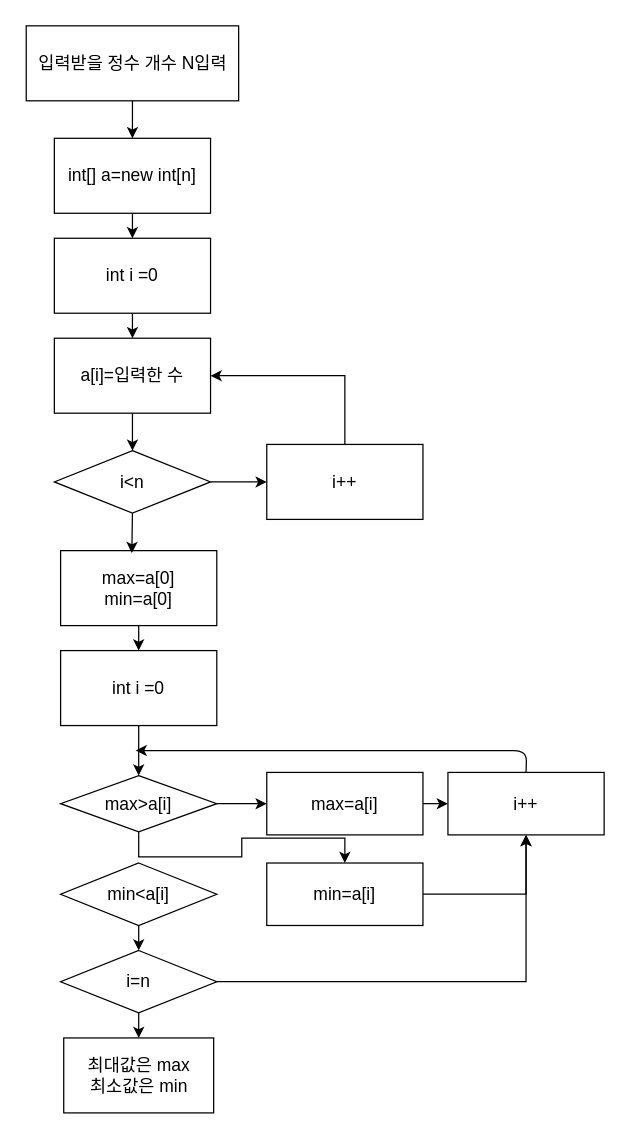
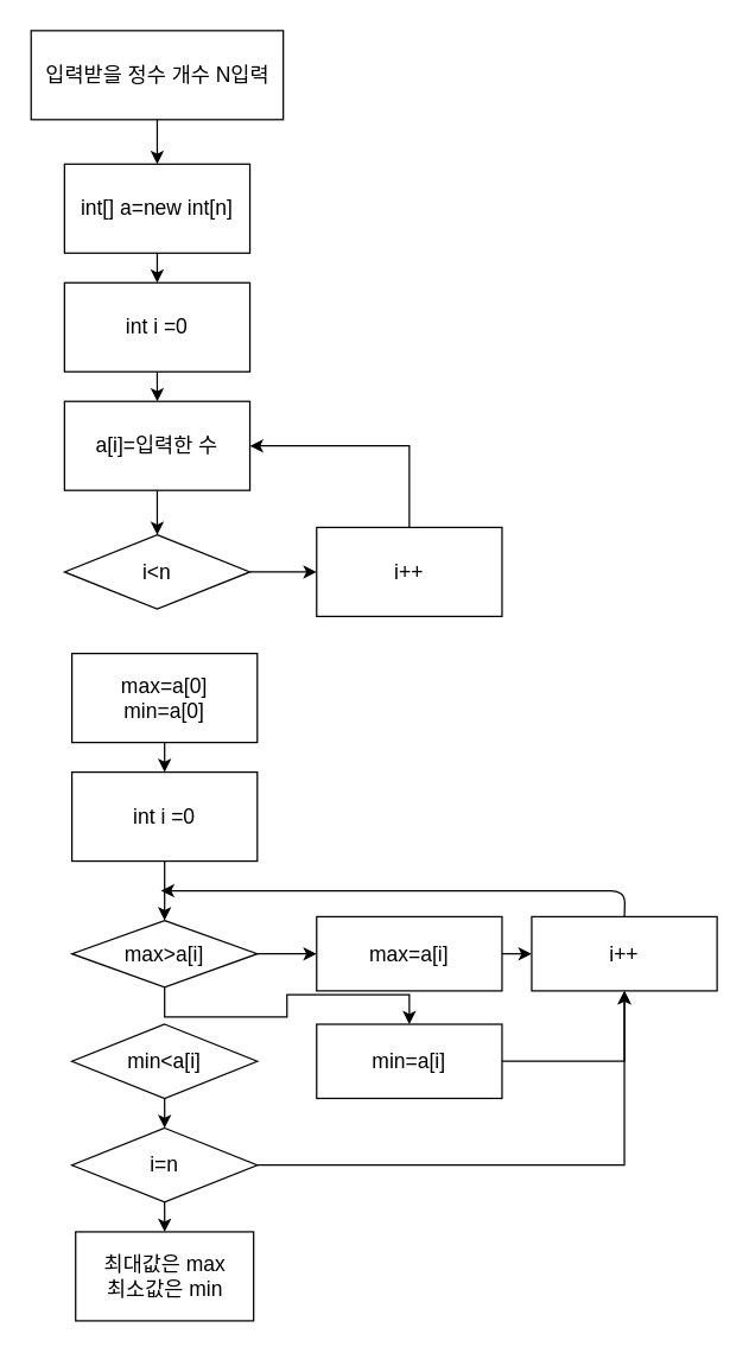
  <mxCell id="0" />
  <mxCell id="1" parent="0" />
  <mxCell id="2" style="edgeStyle=orthogonalEdgeStyle;rounded=0;orthogonalLoop=1;jettySize=auto;html=1;exitX=0.5;exitY=1;exitDx=0;exitDy=0;entryX=0.5;entryY=0;entryDx=0;entryDy=0;fontSize=14;" edge="1" parent="1" source="3" target="5"><mxGeometry relative="1" as="geometry" /></mxCell>
  <mxCell id="3" value="입력받을 정수 개수 N입력" style="rounded=0;whiteSpace=wrap;html=1;fontSize=14;" vertex="1" parent="1"><mxGeometry x="20.5" y="20" width="170" height="60" as="geometry" /></mxCell>
  <mxCell id="4" style="edgeStyle=orthogonalEdgeStyle;rounded=0;orthogonalLoop=1;jettySize=auto;html=1;exitX=0.5;exitY=1;exitDx=0;exitDy=0;entryX=0.5;entryY=0;entryDx=0;entryDy=0;fontSize=14;" edge="1" parent="1" source="5" target="24"><mxGeometry relative="1" as="geometry" /></mxCell>
  <mxCell id="5" value="int[] a=new int[n]" style="rounded=0;whiteSpace=wrap;html=1;fontSize=14;" vertex="1" parent="1"><mxGeometry x="43" y="110" width="125" height="60" as="geometry" /></mxCell>
  <mxCell id="6" style="edgeStyle=orthogonalEdgeStyle;rounded=0;orthogonalLoop=1;jettySize=auto;html=1;exitX=0.5;exitY=1;exitDx=0;exitDy=0;entryX=0.5;entryY=0;entryDx=0;entryDy=0;fontSize=14;" edge="1" parent="1" source="7" target="9"><mxGeometry relative="1" as="geometry" /></mxCell>
  <mxCell id="7" value="max=a[0]&lt;br&gt;min=a[0]" style="rounded=0;whiteSpace=wrap;html=1;fontSize=14;" vertex="1" parent="1"><mxGeometry x="48" y="440" width="125" height="60" as="geometry" /></mxCell>
  <mxCell id="8" style="edgeStyle=orthogonalEdgeStyle;rounded=0;orthogonalLoop=1;jettySize=auto;html=1;exitX=0.5;exitY=1;exitDx=0;exitDy=0;entryX=0.5;entryY=0;entryDx=0;entryDy=0;fontSize=14;" edge="1" parent="1" source="9" target="15"><mxGeometry relative="1" as="geometry" /></mxCell>
  <mxCell id="9" value="int i =0" style="rounded=0;whiteSpace=wrap;html=1;fontSize=14;" vertex="1" parent="1"><mxGeometry x="48" y="520" width="125" height="60" as="geometry" /></mxCell>
  <mxCell id="10" style="edgeStyle=orthogonalEdgeStyle;rounded=0;orthogonalLoop=1;jettySize=auto;html=1;exitX=1;exitY=0.5;exitDx=0;exitDy=0;entryX=0.5;entryY=1;entryDx=0;entryDy=0;fontSize=14;" edge="1" parent="1" source="12" target="22"><mxGeometry relative="1" as="geometry" /></mxCell>
  <mxCell id="11" style="edgeStyle=orthogonalEdgeStyle;rounded=0;orthogonalLoop=1;jettySize=auto;html=1;exitX=0.5;exitY=1;exitDx=0;exitDy=0;entryX=0.5;entryY=0;entryDx=0;entryDy=0;fontSize=14;" edge="1" parent="1" source="12" target="33"><mxGeometry relative="1" as="geometry" /></mxCell>
  <mxCell id="12" value="i=n" style="rhombus;whiteSpace=wrap;html=1;fontSize=14;" vertex="1" parent="1"><mxGeometry x="48" y="760" width="125" height="50" as="geometry" /></mxCell>
  <mxCell id="13" style="edgeStyle=orthogonalEdgeStyle;rounded=0;orthogonalLoop=1;jettySize=auto;html=1;exitX=1;exitY=0.5;exitDx=0;exitDy=0;fontSize=14;" edge="1" parent="1" source="15" target="21"><mxGeometry relative="1" as="geometry" /></mxCell>
  <mxCell id="14" style="edgeStyle=orthogonalEdgeStyle;rounded=0;orthogonalLoop=1;jettySize=auto;html=1;exitX=0.5;exitY=1;exitDx=0;exitDy=0;fontSize=14;" edge="1" parent="1" source="15" target="19"><mxGeometry relative="1" as="geometry" /></mxCell>
  <mxCell id="15" value="max&amp;gt;a[i]" style="rhombus;whiteSpace=wrap;html=1;fontSize=14;" vertex="1" parent="1"><mxGeometry x="48" y="620" width="125" height="45" as="geometry" /></mxCell>
  <mxCell id="16" style="edgeStyle=orthogonalEdgeStyle;rounded=0;orthogonalLoop=1;jettySize=auto;html=1;exitX=0.5;exitY=1;exitDx=0;exitDy=0;entryX=0.5;entryY=0;entryDx=0;entryDy=0;fontSize=14;" edge="1" parent="1" source="17"><mxGeometry relative="1" as="geometry"><mxPoint x="110.5" y="760" as="targetPoint" /></mxGeometry></mxCell>
  <mxCell id="17" value="min&amp;lt;a[i]" style="rhombus;whiteSpace=wrap;html=1;fontSize=14;" vertex="1" parent="1"><mxGeometry x="48" y="690" width="125" height="50" as="geometry" /></mxCell>
  <mxCell id="18" style="edgeStyle=orthogonalEdgeStyle;rounded=0;orthogonalLoop=1;jettySize=auto;html=1;exitX=1;exitY=0.5;exitDx=0;exitDy=0;entryX=0.5;entryY=1;entryDx=0;entryDy=0;fontSize=14;" edge="1" parent="1" source="19" target="22"><mxGeometry relative="1" as="geometry" /></mxCell>
  <mxCell id="19" value="min=a[i]" style="rounded=0;whiteSpace=wrap;html=1;fontSize=14;" vertex="1" parent="1"><mxGeometry x="213" y="690" width="125" height="50" as="geometry" /></mxCell>
  <mxCell id="20" style="edgeStyle=orthogonalEdgeStyle;rounded=0;orthogonalLoop=1;jettySize=auto;html=1;exitX=1;exitY=0.5;exitDx=0;exitDy=0;entryX=0;entryY=0.5;entryDx=0;entryDy=0;fontSize=14;" edge="1" parent="1" source="21" target="22"><mxGeometry relative="1" as="geometry" /></mxCell>
  <mxCell id="21" value="max=a[i]" style="rounded=0;whiteSpace=wrap;html=1;fontSize=14;" vertex="1" parent="1"><mxGeometry x="213" y="617.5" width="125" height="50" as="geometry" /></mxCell>
  <mxCell id="22" value="i++" style="rounded=0;whiteSpace=wrap;html=1;fontSize=14;" vertex="1" parent="1"><mxGeometry x="358" y="617.5" width="125" height="50" as="geometry" /></mxCell>
  <mxCell id="23" style="edgeStyle=orthogonalEdgeStyle;rounded=0;orthogonalLoop=1;jettySize=auto;html=1;exitX=0.5;exitY=1;exitDx=0;exitDy=0;entryX=0.5;entryY=0;entryDx=0;entryDy=0;fontSize=14;" edge="1" parent="1" source="24" target="29"><mxGeometry relative="1" as="geometry" /></mxCell>
  <mxCell id="24" value="int i =0" style="rounded=0;whiteSpace=wrap;html=1;fontSize=14;" vertex="1" parent="1"><mxGeometry x="43" y="190" width="125" height="60" as="geometry" /></mxCell>
- <mxCell id="25" style="edgeStyle=orthogonalEdgeStyle;rounded=0;orthogonalLoop=1;jettySize=auto;html=1;exitX=0.5;exitY=1;exitDx=0;exitDy=0;entryX=0.456;entryY=0.033;entryDx=0;entryDy=0;entryPerimeter=0;fontSize=14;" edge="1" parent="1" source="27" target="7"><mxGeometry relative="1" as="geometry" /></mxCell>
  <mxCell id="26" style="edgeStyle=orthogonalEdgeStyle;rounded=0;orthogonalLoop=1;jettySize=auto;html=1;exitX=1;exitY=0.5;exitDx=0;exitDy=0;entryX=0;entryY=0.5;entryDx=0;entryDy=0;fontSize=14;" edge="1" parent="1" source="27" target="31"><mxGeometry relative="1" as="geometry" /></mxCell>
  <mxCell id="27" value="i&amp;lt;n" style="rhombus;whiteSpace=wrap;html=1;fontSize=14;" vertex="1" parent="1"><mxGeometry x="43" y="360" width="125" height="50" as="geometry" /></mxCell>
  <mxCell id="28" style="edgeStyle=orthogonalEdgeStyle;rounded=0;orthogonalLoop=1;jettySize=auto;html=1;exitX=0.5;exitY=1;exitDx=0;exitDy=0;entryX=0.5;entryY=0;entryDx=0;entryDy=0;fontSize=14;" edge="1" parent="1" source="29" target="27"><mxGeometry relative="1" as="geometry" /></mxCell>
  <mxCell id="29" value="a[i]=입력한 수" style="rounded=0;whiteSpace=wrap;html=1;fontSize=14;" vertex="1" parent="1"><mxGeometry x="43" y="270" width="125" height="60" as="geometry" /></mxCell>
  <mxCell id="30" style="edgeStyle=orthogonalEdgeStyle;rounded=0;orthogonalLoop=1;jettySize=auto;html=1;exitX=0.5;exitY=0;exitDx=0;exitDy=0;entryX=1;entryY=0.5;entryDx=0;entryDy=0;fontSize=14;" edge="1" parent="1" source="31" target="29"><mxGeometry relative="1" as="geometry" /></mxCell>
  <mxCell id="31" value="i++" style="rounded=0;whiteSpace=wrap;html=1;fontSize=14;" vertex="1" parent="1"><mxGeometry x="213" y="355" width="125" height="60" as="geometry" /></mxCell>
  <mxCell id="32" value="" style="endArrow=classic;html=1;fontSize=14;exitX=0.5;exitY=0;exitDx=0;exitDy=0;" edge="1" parent="1" source="22"><mxGeometry width="50" height="50" relative="1" as="geometry"><mxPoint x="218" y="920" as="sourcePoint" /><mxPoint x="108" y="600" as="targetPoint" /><Array as="points"><mxPoint x="421" y="600" /></Array></mxGeometry></mxCell>
  <mxCell id="33" value="최대값은 max&lt;br&gt;최소값은 min" style="rounded=0;whiteSpace=wrap;html=1;fontSize=14;" vertex="1" parent="1"><mxGeometry x="50.5" y="830" width="120" height="60" as="geometry" /></mxCell>
